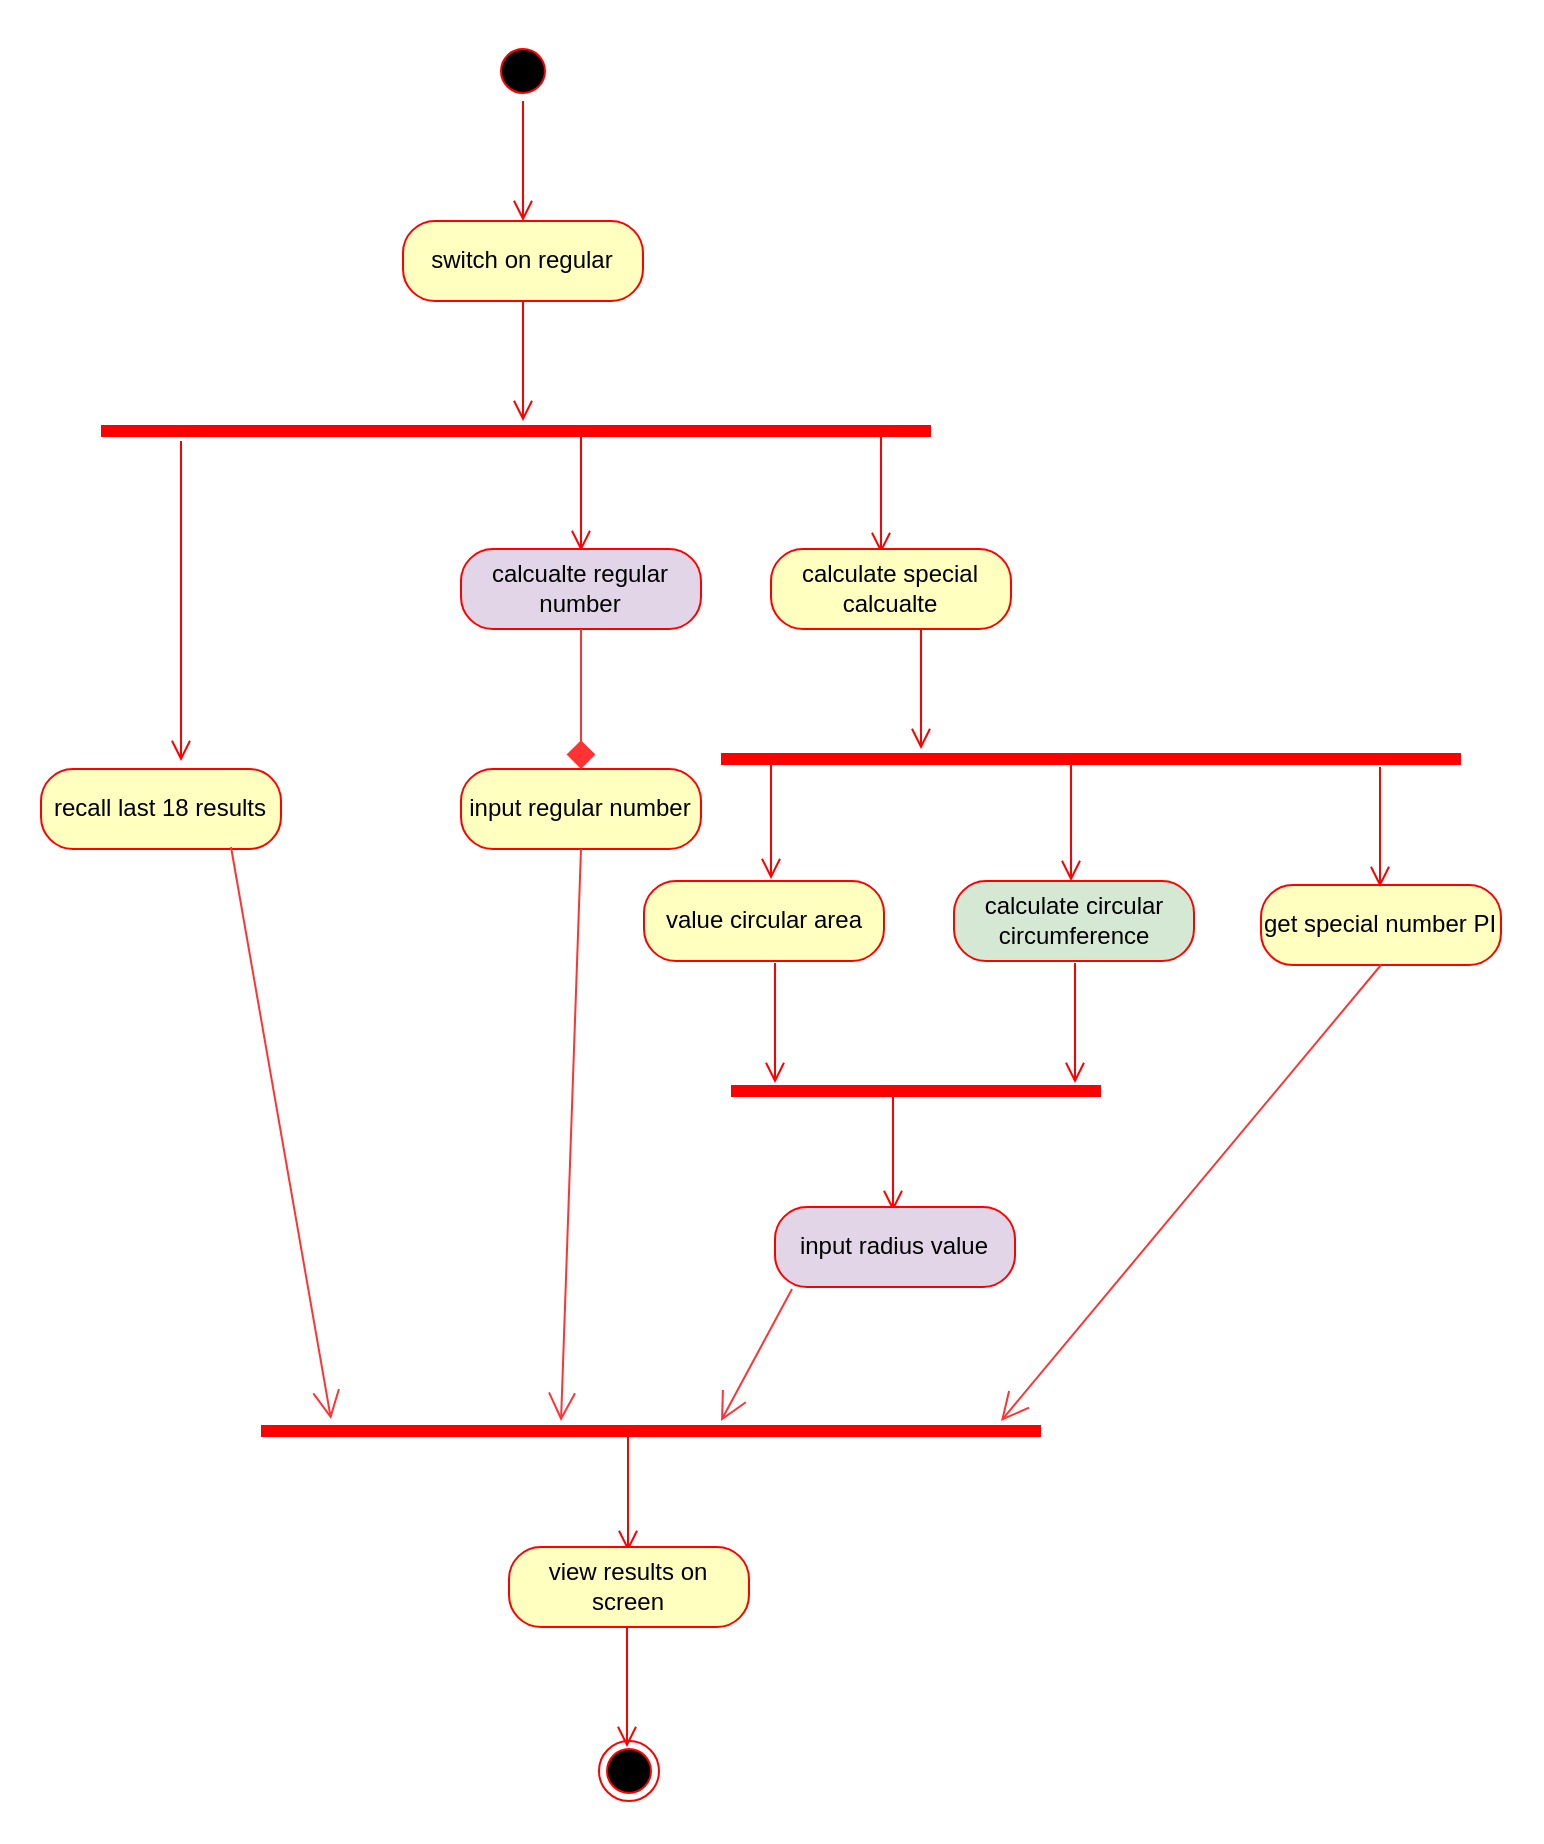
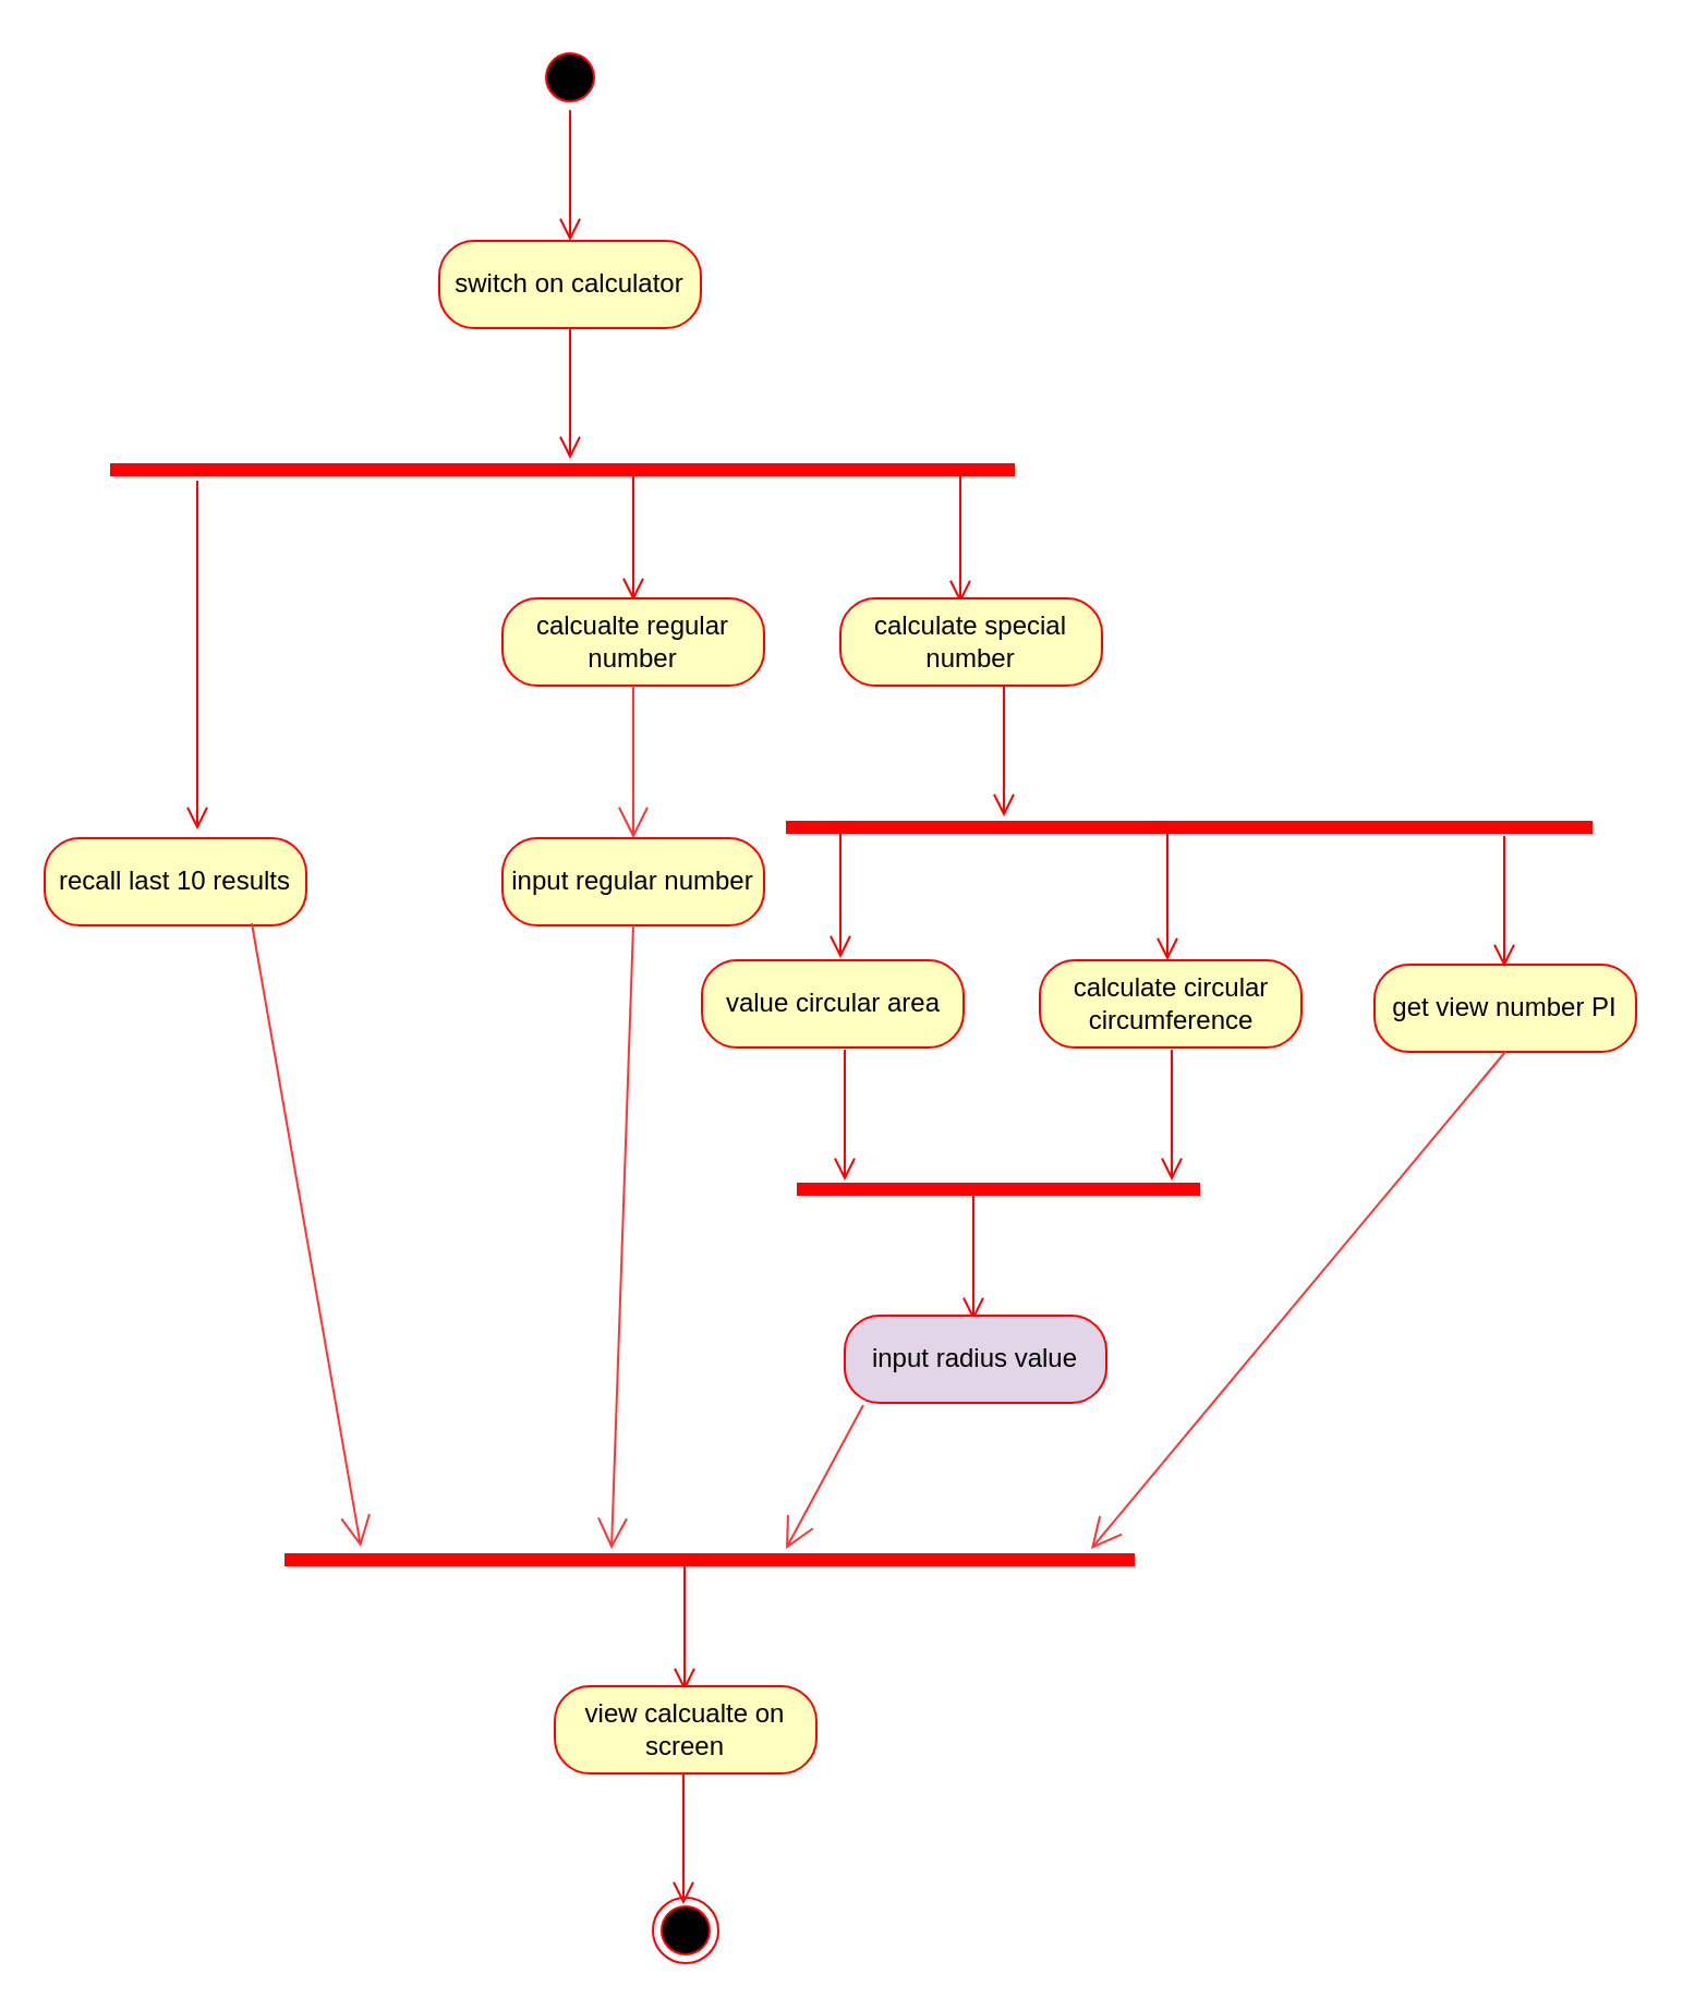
  <mxCell id="0" />
  <mxCell id="1" parent="0" />
  <mxCell id="2" value="" style="ellipse;html=1;shape=startState;fillColor=#000000;strokeColor=#ff0000;" parent="1" vertex="1"><mxGeometry x="246" y="20" width="30" height="30" as="geometry" /></mxCell>
  <mxCell id="3" value="" style="edgeStyle=orthogonalEdgeStyle;html=1;verticalAlign=bottom;endArrow=open;endSize=8;strokeColor=#ff0000;" parent="1" source="2" edge="1"><mxGeometry relative="1" as="geometry"><mxPoint x="261" y="110" as="targetPoint" /></mxGeometry></mxCell>
- <mxCell id="4" value="switch on regular" style="rounded=1;whiteSpace=wrap;html=1;arcSize=40;fontColor=#000000;fillColor=#ffffc0;strokeColor=#ff0000;" parent="1" vertex="1"><mxGeometry x="201" y="110" width="120" height="40" as="geometry" /></mxCell>
+ <mxCell id="4" value="switch on calculator" style="rounded=1;whiteSpace=wrap;html=1;arcSize=40;fontColor=#000000;fillColor=#ffffc0;strokeColor=#ff0000;" parent="1" vertex="1"><mxGeometry x="201" y="110" width="120" height="40" as="geometry" /></mxCell>
  <mxCell id="5" value="" style="edgeStyle=orthogonalEdgeStyle;html=1;verticalAlign=bottom;endArrow=open;endSize=8;strokeColor=#ff0000;" parent="1" edge="1"><mxGeometry relative="1" as="geometry"><mxPoint x="261" y="210" as="targetPoint" /><mxPoint x="261" y="150" as="sourcePoint" /></mxGeometry></mxCell>
  <mxCell id="6" value="" style="shape=line;html=1;strokeWidth=6;strokeColor=#ff0000;" parent="1" vertex="1"><mxGeometry x="50" y="210" width="415" height="10" as="geometry" /></mxCell>
  <mxCell id="7" value="" style="edgeStyle=orthogonalEdgeStyle;html=1;verticalAlign=bottom;endArrow=open;endSize=8;strokeColor=#ff0000;" parent="1" edge="1"><mxGeometry relative="1" as="geometry"><mxPoint x="290" y="275" as="targetPoint" /><mxPoint x="290" y="215" as="sourcePoint" /></mxGeometry></mxCell>
  <mxCell id="8" value="" style="edgeStyle=orthogonalEdgeStyle;html=1;verticalAlign=bottom;endArrow=open;endSize=8;strokeColor=#ff0000;" parent="1" edge="1"><mxGeometry relative="1" as="geometry"><mxPoint x="440" y="276" as="targetPoint" /><mxPoint x="440" y="216" as="sourcePoint" /></mxGeometry></mxCell>
- <mxCell id="9" value="calcualte regular number" style="rounded=1;whiteSpace=wrap;html=1;arcSize=40;fontColor=#000000;fillColor=#e1d5e7;strokeColor=#ff0000;" parent="1" vertex="1"><mxGeometry x="230" y="274" width="120" height="40" as="geometry" /></mxCell>
- <mxCell id="10" value="calculate special calcualte" style="rounded=1;whiteSpace=wrap;html=1;arcSize=40;fontColor=#000000;fillColor=#ffffc0;strokeColor=#ff0000;" parent="1" vertex="1"><mxGeometry x="385" y="274" width="120" height="40" as="geometry" /></mxCell>
+ <mxCell id="9" value="calcualte regular number" style="rounded=1;whiteSpace=wrap;html=1;arcSize=40;fontColor=#000000;fillColor=#ffffc0;strokeColor=#ff0000;" parent="1" vertex="1"><mxGeometry x="230" y="274" width="120" height="40" as="geometry" /></mxCell>
+ <mxCell id="10" value="calculate special number" style="rounded=1;whiteSpace=wrap;html=1;arcSize=40;fontColor=#000000;fillColor=#ffffc0;strokeColor=#ff0000;" parent="1" vertex="1"><mxGeometry x="385" y="274" width="120" height="40" as="geometry" /></mxCell>
  <mxCell id="11" value="input regular number" style="rounded=1;whiteSpace=wrap;html=1;arcSize=40;fontColor=#000000;fillColor=#ffffc0;strokeColor=#ff0000;" parent="1" vertex="1"><mxGeometry x="230" y="384" width="120" height="40" as="geometry" /></mxCell>
- <mxCell id="12" value="" style="endArrow=diamond;endFill=1;endSize=12;html=1;entryX=0.5;entryY=0;entryDx=0;entryDy=0;exitX=0.5;exitY=1;exitDx=0;exitDy=0;fillColor=#e51400;strokeColor=#FF3333;" parent="1" source="9" target="11" edge="1"><mxGeometry width="160" relative="1" as="geometry"><mxPoint x="50" y="160" as="sourcePoint" /><mxPoint x="210" y="160" as="targetPoint" /></mxGeometry></mxCell>
+ <mxCell id="12" value="" style="endArrow=open;endFill=1;endSize=12;html=1;entryX=0.5;entryY=0;entryDx=0;entryDy=0;exitX=0.5;exitY=1;exitDx=0;exitDy=0;fillColor=#e51400;strokeColor=#FF3333;" parent="1" source="9" target="11" edge="1"><mxGeometry width="160" relative="1" as="geometry"><mxPoint x="50" y="160" as="sourcePoint" /><mxPoint x="210" y="160" as="targetPoint" /></mxGeometry></mxCell>
  <mxCell id="13" value="" style="edgeStyle=orthogonalEdgeStyle;html=1;verticalAlign=bottom;endArrow=open;endSize=8;strokeColor=#ff0000;" parent="1" edge="1"><mxGeometry relative="1" as="geometry"><mxPoint x="460" y="374" as="targetPoint" /><mxPoint x="460" y="314" as="sourcePoint" /></mxGeometry></mxCell>
  <mxCell id="14" value="" style="shape=line;html=1;strokeWidth=6;strokeColor=#ff0000;" parent="1" vertex="1"><mxGeometry x="360" y="374" width="370" height="10" as="geometry" /></mxCell>
  <mxCell id="15" value="" style="edgeStyle=orthogonalEdgeStyle;html=1;verticalAlign=bottom;endArrow=open;endSize=8;strokeColor=#ff0000;" parent="1" edge="1"><mxGeometry relative="1" as="geometry"><mxPoint x="385" y="439" as="targetPoint" /><mxPoint x="385" y="379" as="sourcePoint" /></mxGeometry></mxCell>
  <mxCell id="16" value="" style="edgeStyle=orthogonalEdgeStyle;html=1;verticalAlign=bottom;endArrow=open;endSize=8;strokeColor=#ff0000;" parent="1" edge="1"><mxGeometry relative="1" as="geometry"><mxPoint x="535" y="440" as="targetPoint" /><mxPoint x="535" y="380" as="sourcePoint" /></mxGeometry></mxCell>
  <mxCell id="17" value="value circular area" style="rounded=1;whiteSpace=wrap;html=1;arcSize=40;fontColor=#000000;fillColor=#ffffc0;strokeColor=#ff0000;" parent="1" vertex="1"><mxGeometry x="321.5" y="440" width="120" height="40" as="geometry" /></mxCell>
- <mxCell id="18" value="calculate circular circumference" style="rounded=1;whiteSpace=wrap;html=1;arcSize=40;fontColor=#000000;fillColor=#d5e8d4;strokeColor=#ff0000;" parent="1" vertex="1"><mxGeometry x="476.5" y="440" width="120" height="40" as="geometry" /></mxCell>
+ <mxCell id="18" value="calculate circular circumference" style="rounded=1;whiteSpace=wrap;html=1;arcSize=40;fontColor=#000000;fillColor=#ffffc0;strokeColor=#ff0000;" parent="1" vertex="1"><mxGeometry x="476.5" y="440" width="120" height="40" as="geometry" /></mxCell>
  <mxCell id="19" value="" style="edgeStyle=orthogonalEdgeStyle;html=1;verticalAlign=bottom;endArrow=open;endSize=8;strokeColor=#ff0000;" parent="1" edge="1"><mxGeometry relative="1" as="geometry"><mxPoint x="387" y="541" as="targetPoint" /><mxPoint x="387" y="481" as="sourcePoint" /></mxGeometry></mxCell>
  <mxCell id="20" value="" style="edgeStyle=orthogonalEdgeStyle;html=1;verticalAlign=bottom;endArrow=open;endSize=8;strokeColor=#ff0000;" parent="1" edge="1"><mxGeometry relative="1" as="geometry"><mxPoint x="537" y="541" as="targetPoint" /><mxPoint x="537" y="481" as="sourcePoint" /></mxGeometry></mxCell>
  <mxCell id="21" value="" style="shape=line;html=1;strokeWidth=6;strokeColor=#ff0000;" parent="1" vertex="1"><mxGeometry x="365" y="540" width="185" height="10" as="geometry" /></mxCell>
  <mxCell id="22" value="" style="edgeStyle=orthogonalEdgeStyle;html=1;verticalAlign=bottom;endArrow=open;endSize=8;strokeColor=#ff0000;" parent="1" edge="1"><mxGeometry relative="1" as="geometry"><mxPoint x="446" y="605" as="targetPoint" /><mxPoint x="446" y="545" as="sourcePoint" /></mxGeometry></mxCell>
  <mxCell id="23" value="input radius value" style="rounded=1;whiteSpace=wrap;html=1;arcSize=40;fontColor=#000000;fillColor=#e1d5e7;strokeColor=#ff0000;" parent="1" vertex="1"><mxGeometry x="387" y="603" width="120" height="40" as="geometry" /></mxCell>
- <mxCell id="24" value="get special number PI" style="rounded=1;whiteSpace=wrap;html=1;arcSize=40;fontColor=#000000;fillColor=#ffffc0;strokeColor=#ff0000;" parent="1" vertex="1"><mxGeometry x="630" y="442" width="120" height="40" as="geometry" /></mxCell>
+ <mxCell id="24" value="get view number PI" style="rounded=1;whiteSpace=wrap;html=1;arcSize=40;fontColor=#000000;fillColor=#ffffc0;strokeColor=#ff0000;" parent="1" vertex="1"><mxGeometry x="630" y="442" width="120" height="40" as="geometry" /></mxCell>
  <mxCell id="25" value="" style="edgeStyle=orthogonalEdgeStyle;html=1;verticalAlign=bottom;endArrow=open;endSize=8;strokeColor=#ff0000;" parent="1" edge="1"><mxGeometry relative="1" as="geometry"><mxPoint x="689.5" y="443" as="targetPoint" /><mxPoint x="689.5" y="383" as="sourcePoint" /></mxGeometry></mxCell>
  <mxCell id="26" value="" style="shape=line;html=1;strokeWidth=6;strokeColor=#ff0000;" parent="1" vertex="1"><mxGeometry x="130" y="710" width="390" height="10" as="geometry" /></mxCell>
  <mxCell id="27" value="" style="endArrow=open;endFill=1;endSize=12;html=1;exitX=0.5;exitY=1;exitDx=0;exitDy=0;fillColor=#e51400;strokeColor=#FF3333;" parent="1" edge="1"><mxGeometry width="160" relative="1" as="geometry"><mxPoint x="395.5" y="644" as="sourcePoint" /><mxPoint x="360" y="710" as="targetPoint" /></mxGeometry></mxCell>
  <mxCell id="28" value="" style="endArrow=open;endFill=1;endSize=12;html=1;exitX=0.5;exitY=1;exitDx=0;exitDy=0;fillColor=#e51400;strokeColor=#FF3333;" parent="1" source="11" edge="1"><mxGeometry width="160" relative="1" as="geometry"><mxPoint x="230" y="490" as="sourcePoint" /><mxPoint x="280" y="710" as="targetPoint" /></mxGeometry></mxCell>
  <mxCell id="29" value="" style="endArrow=open;endFill=1;endSize=12;html=1;exitX=0.5;exitY=1;exitDx=0;exitDy=0;fillColor=#e51400;strokeColor=#FF3333;" parent="1" source="24" edge="1"><mxGeometry width="160" relative="1" as="geometry"><mxPoint x="720" y="480" as="sourcePoint" /><mxPoint x="500" y="710" as="targetPoint" /></mxGeometry></mxCell>
  <mxCell id="30" value="" style="edgeStyle=orthogonalEdgeStyle;html=1;verticalAlign=bottom;endArrow=open;endSize=8;strokeColor=#ff0000;" parent="1" edge="1"><mxGeometry relative="1" as="geometry"><mxPoint x="313.5" y="775" as="targetPoint" /><mxPoint x="313.5" y="715" as="sourcePoint" /></mxGeometry></mxCell>
- <mxCell id="31" value="view results on screen" style="rounded=1;whiteSpace=wrap;html=1;arcSize=40;fontColor=#000000;fillColor=#ffffc0;strokeColor=#ff0000;" parent="1" vertex="1"><mxGeometry x="254" y="773" width="120" height="40" as="geometry" /></mxCell>
+ <mxCell id="31" value="view calcualte on screen" style="rounded=1;whiteSpace=wrap;html=1;arcSize=40;fontColor=#000000;fillColor=#ffffc0;strokeColor=#ff0000;" parent="1" vertex="1"><mxGeometry x="254" y="773" width="120" height="40" as="geometry" /></mxCell>
  <mxCell id="32" value="" style="ellipse;html=1;shape=endState;fillColor=#000000;strokeColor=#ff0000;" parent="1" vertex="1"><mxGeometry x="299" y="870" width="30" height="30" as="geometry" /></mxCell>
  <mxCell id="33" value="" style="edgeStyle=orthogonalEdgeStyle;html=1;verticalAlign=bottom;endArrow=open;endSize=8;strokeColor=#ff0000;" parent="1" edge="1"><mxGeometry relative="1" as="geometry"><mxPoint x="313" y="873" as="targetPoint" /><mxPoint x="313" y="813" as="sourcePoint" /></mxGeometry></mxCell>
- <mxCell id="34" value="recall last 18 results" style="rounded=1;whiteSpace=wrap;html=1;arcSize=40;fontColor=#000000;fillColor=#ffffc0;strokeColor=#ff0000;" parent="1" vertex="1"><mxGeometry x="20" y="384" width="120" height="40" as="geometry" /></mxCell>
+ <mxCell id="34" value="recall last 10 results" style="rounded=1;whiteSpace=wrap;html=1;arcSize=40;fontColor=#000000;fillColor=#ffffc0;strokeColor=#ff0000;" parent="1" vertex="1"><mxGeometry x="20" y="384" width="120" height="40" as="geometry" /></mxCell>
  <mxCell id="35" value="" style="edgeStyle=orthogonalEdgeStyle;html=1;verticalAlign=bottom;endArrow=open;endSize=8;strokeColor=#ff0000;" parent="1" edge="1"><mxGeometry relative="1" as="geometry"><mxPoint x="90" y="380" as="targetPoint" /><mxPoint x="90" y="220" as="sourcePoint" /></mxGeometry></mxCell>
  <mxCell id="36" value="" style="endArrow=open;endFill=1;endSize=12;html=1;exitX=0.5;exitY=1;exitDx=0;exitDy=0;fillColor=#e51400;strokeColor=#FF3333;" parent="1" edge="1"><mxGeometry width="160" relative="1" as="geometry"><mxPoint x="115" y="423" as="sourcePoint" /><mxPoint x="165" y="709" as="targetPoint" /></mxGeometry></mxCell>
